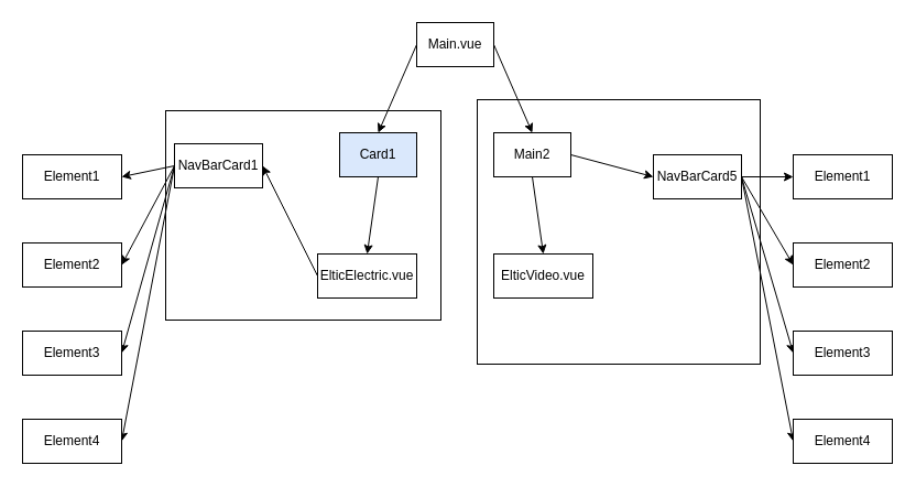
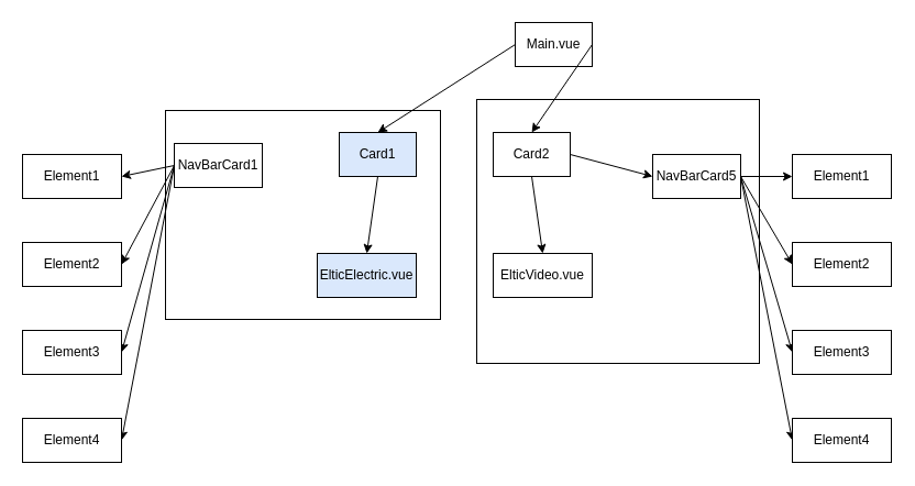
  <mxCell id="0" />
  <mxCell id="1" parent="0" />
  <mxCell id="2" value="" style="rounded=0;whiteSpace=wrap;html=1;" vertex="1" parent="1"><mxGeometry x="433" y="90" width="257" height="240" as="geometry" /></mxCell>
  <mxCell id="3" value="" style="rounded=0;whiteSpace=wrap;html=1;" vertex="1" parent="1"><mxGeometry x="150" y="100" width="250" height="190" as="geometry" /></mxCell>
  <mxCell id="4" style="edgeStyle=none;html=1;exitX=0.5;exitY=1;exitDx=0;exitDy=0;entryX=0.5;entryY=0;entryDx=0;entryDy=0;" parent="1" source="5" target="18" edge="1"><mxGeometry relative="1" as="geometry" /></mxCell>
  <mxCell id="5" value="Card1" style="rounded=0;whiteSpace=wrap;html=1;fillColor=#dae8fc;" parent="1" vertex="1"><mxGeometry x="308" y="120" width="70" height="40" as="geometry" /></mxCell>
  <mxCell id="6" style="edgeStyle=none;html=1;exitX=0.5;exitY=1;exitDx=0;exitDy=0;entryX=0.5;entryY=0;entryDx=0;entryDy=0;" parent="1" source="8" target="24" edge="1"><mxGeometry relative="1" as="geometry" /></mxCell>
  <mxCell id="7" style="edgeStyle=none;html=1;exitX=1;exitY=0.5;exitDx=0;exitDy=0;entryX=0;entryY=0.5;entryDx=0;entryDy=0;" parent="1" source="8" target="23" edge="1"><mxGeometry relative="1" as="geometry" /></mxCell>
- <mxCell id="8" value="Main2" style="rounded=0;whiteSpace=wrap;html=1;" parent="1" vertex="1"><mxGeometry x="448" y="120" width="70" height="40" as="geometry" /></mxCell>
- <mxCell id="9" value="Main.vue" style="rounded=0;whiteSpace=wrap;html=1;" parent="1" vertex="1"><mxGeometry x="378" y="20" width="70" height="40" as="geometry" /></mxCell>
+ <mxCell id="8" value="Card2" style="rounded=0;whiteSpace=wrap;html=1;" parent="1" vertex="1"><mxGeometry x="448" y="120" width="70" height="40" as="geometry" /></mxCell>
+ <mxCell id="9" value="Main.vue" style="rounded=0;whiteSpace=wrap;html=1;" parent="1" vertex="1"><mxGeometry x="468" y="20" width="70" height="40" as="geometry" /></mxCell>
  <mxCell id="10" value="" style="endArrow=classic;html=1;exitX=0;exitY=0.5;exitDx=0;exitDy=0;entryX=0.5;entryY=0;entryDx=0;entryDy=0;" parent="1" source="9" target="5" edge="1"><mxGeometry width="50" height="50" relative="1" as="geometry"><mxPoint x="368" y="240" as="sourcePoint" /><mxPoint x="418" y="190" as="targetPoint" /></mxGeometry></mxCell>
  <mxCell id="11" value="" style="endArrow=classic;html=1;exitX=1;exitY=0.5;exitDx=0;exitDy=0;entryX=0.5;entryY=0;entryDx=0;entryDy=0;" parent="1" source="9" target="8" edge="1"><mxGeometry width="50" height="50" relative="1" as="geometry"><mxPoint x="368" y="240" as="sourcePoint" /><mxPoint x="418" y="190" as="targetPoint" /></mxGeometry></mxCell>
  <mxCell id="12" style="edgeStyle=none;html=1;exitX=0;exitY=0.5;exitDx=0;exitDy=0;entryX=1;entryY=0.5;entryDx=0;entryDy=0;" edge="1" parent="1" source="16" target="25"><mxGeometry relative="1" as="geometry" /></mxCell>
  <mxCell id="13" style="edgeStyle=none;html=1;exitX=0;exitY=0.5;exitDx=0;exitDy=0;entryX=1;entryY=0.5;entryDx=0;entryDy=0;" edge="1" parent="1" source="16" target="26"><mxGeometry relative="1" as="geometry" /></mxCell>
  <mxCell id="14" style="edgeStyle=none;html=1;exitX=0;exitY=0.5;exitDx=0;exitDy=0;entryX=1;entryY=0.5;entryDx=0;entryDy=0;" edge="1" parent="1" source="16" target="27"><mxGeometry relative="1" as="geometry" /></mxCell>
  <mxCell id="15" style="edgeStyle=none;html=1;exitX=0;exitY=0.5;exitDx=0;exitDy=0;entryX=1;entryY=0.5;entryDx=0;entryDy=0;" edge="1" parent="1" source="16" target="28"><mxGeometry relative="1" as="geometry" /></mxCell>
  <mxCell id="16" value="NavBarCard1" style="rounded=0;whiteSpace=wrap;html=1;" parent="1" vertex="1"><mxGeometry x="158" y="130" width="80" height="40" as="geometry" /></mxCell>
- <mxCell id="17" style="edgeStyle=none;html=1;exitX=0;exitY=0.5;exitDx=0;exitDy=0;entryX=1;entryY=0.5;entryDx=0;entryDy=0;" edge="1" parent="1" source="18" target="16"><mxGeometry relative="1" as="geometry" /></mxCell>
- <mxCell id="18" value="ElticElectric.vue" style="rounded=0;whiteSpace=wrap;html=1;" parent="1" vertex="1"><mxGeometry x="288" y="230" width="90" height="40" as="geometry" /></mxCell>
+ <mxCell id="18" value="ElticElectric.vue" style="rounded=0;whiteSpace=wrap;html=1;fillColor=#dae8fc;" parent="1" vertex="1"><mxGeometry x="288" y="230" width="90" height="40" as="geometry" /></mxCell>
  <mxCell id="19" style="edgeStyle=none;html=1;exitX=1;exitY=0.5;exitDx=0;exitDy=0;" edge="1" parent="1" source="23" target="29"><mxGeometry relative="1" as="geometry" /></mxCell>
  <mxCell id="20" style="edgeStyle=none;html=1;exitX=1;exitY=0.5;exitDx=0;exitDy=0;entryX=0;entryY=0.5;entryDx=0;entryDy=0;" edge="1" parent="1" source="23" target="30"><mxGeometry relative="1" as="geometry" /></mxCell>
  <mxCell id="21" style="edgeStyle=none;html=1;exitX=1;exitY=0.5;exitDx=0;exitDy=0;entryX=0;entryY=0.5;entryDx=0;entryDy=0;" edge="1" parent="1" source="23" target="31"><mxGeometry relative="1" as="geometry" /></mxCell>
  <mxCell id="22" style="edgeStyle=none;html=1;exitX=1;exitY=0.5;exitDx=0;exitDy=0;entryX=0;entryY=0.5;entryDx=0;entryDy=0;" edge="1" parent="1" source="23" target="32"><mxGeometry relative="1" as="geometry" /></mxCell>
  <mxCell id="23" value="NavBarCard5" style="rounded=0;whiteSpace=wrap;html=1;" parent="1" vertex="1"><mxGeometry x="593" y="140" width="80" height="40" as="geometry" /></mxCell>
  <mxCell id="24" value="ElticVideo.vue" style="rounded=0;whiteSpace=wrap;html=1;" parent="1" vertex="1"><mxGeometry x="448" y="230" width="90" height="40" as="geometry" /></mxCell>
  <mxCell id="25" value="Element1" style="rounded=0;whiteSpace=wrap;html=1;" vertex="1" parent="1"><mxGeometry x="20" y="140" width="90" height="40" as="geometry" /></mxCell>
  <mxCell id="26" value="Element2" style="rounded=0;whiteSpace=wrap;html=1;" vertex="1" parent="1"><mxGeometry x="20" y="220" width="90" height="40" as="geometry" /></mxCell>
  <mxCell id="27" value="Element3" style="rounded=0;whiteSpace=wrap;html=1;" vertex="1" parent="1"><mxGeometry x="20" y="300" width="90" height="40" as="geometry" /></mxCell>
  <mxCell id="28" value="Element4" style="rounded=0;whiteSpace=wrap;html=1;" vertex="1" parent="1"><mxGeometry x="20" y="380" width="90" height="40" as="geometry" /></mxCell>
  <mxCell id="29" value="Element1" style="rounded=0;whiteSpace=wrap;html=1;" vertex="1" parent="1"><mxGeometry x="720" y="140" width="90" height="40" as="geometry" /></mxCell>
  <mxCell id="30" value="Element2" style="rounded=0;whiteSpace=wrap;html=1;" vertex="1" parent="1"><mxGeometry x="720" y="220" width="90" height="40" as="geometry" /></mxCell>
  <mxCell id="31" value="Element3" style="rounded=0;whiteSpace=wrap;html=1;" vertex="1" parent="1"><mxGeometry x="720" y="300" width="90" height="40" as="geometry" /></mxCell>
  <mxCell id="32" value="Element4" style="rounded=0;whiteSpace=wrap;html=1;" vertex="1" parent="1"><mxGeometry x="720" y="380" width="90" height="40" as="geometry" /></mxCell>
